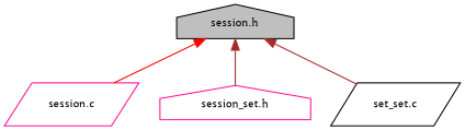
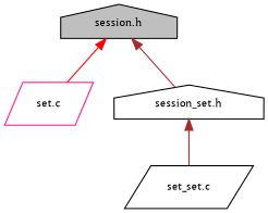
  digraph {
    fontname="PT Serif"
    node [color=black fillcolor=white fontname="PT Serif" fontsize=10 shape=house style=filled]
    edge [color=brown dir=back fontname="PT Serif" fontsize=10 labelfontname=Helvetica labelfontsize=10 style=solid]
    n1 [fillcolor=grey75 fontcolor=black height=0.2 label="session.h" width=0.4]
-   n2 [color=deeppink height=0.2 label="session.c" shape=parallelogram width=0.4]
-   n3 [color=deeppink height=0.2 label="session_set.h" width=0.4]
+   n2 [color=deeppink height=0.2 label="set.c" shape=parallelogram width=0.4]
+   n3 [height=0.2 label="session_set.h" width=0.4]
    n4 [height=0.2 label="set_set.c" shape=parallelogram width=0.4]
    n1 -> n2 [color=red]
    n1 -> n3
-   n1 -> n4
+   n3 -> n4
  }
